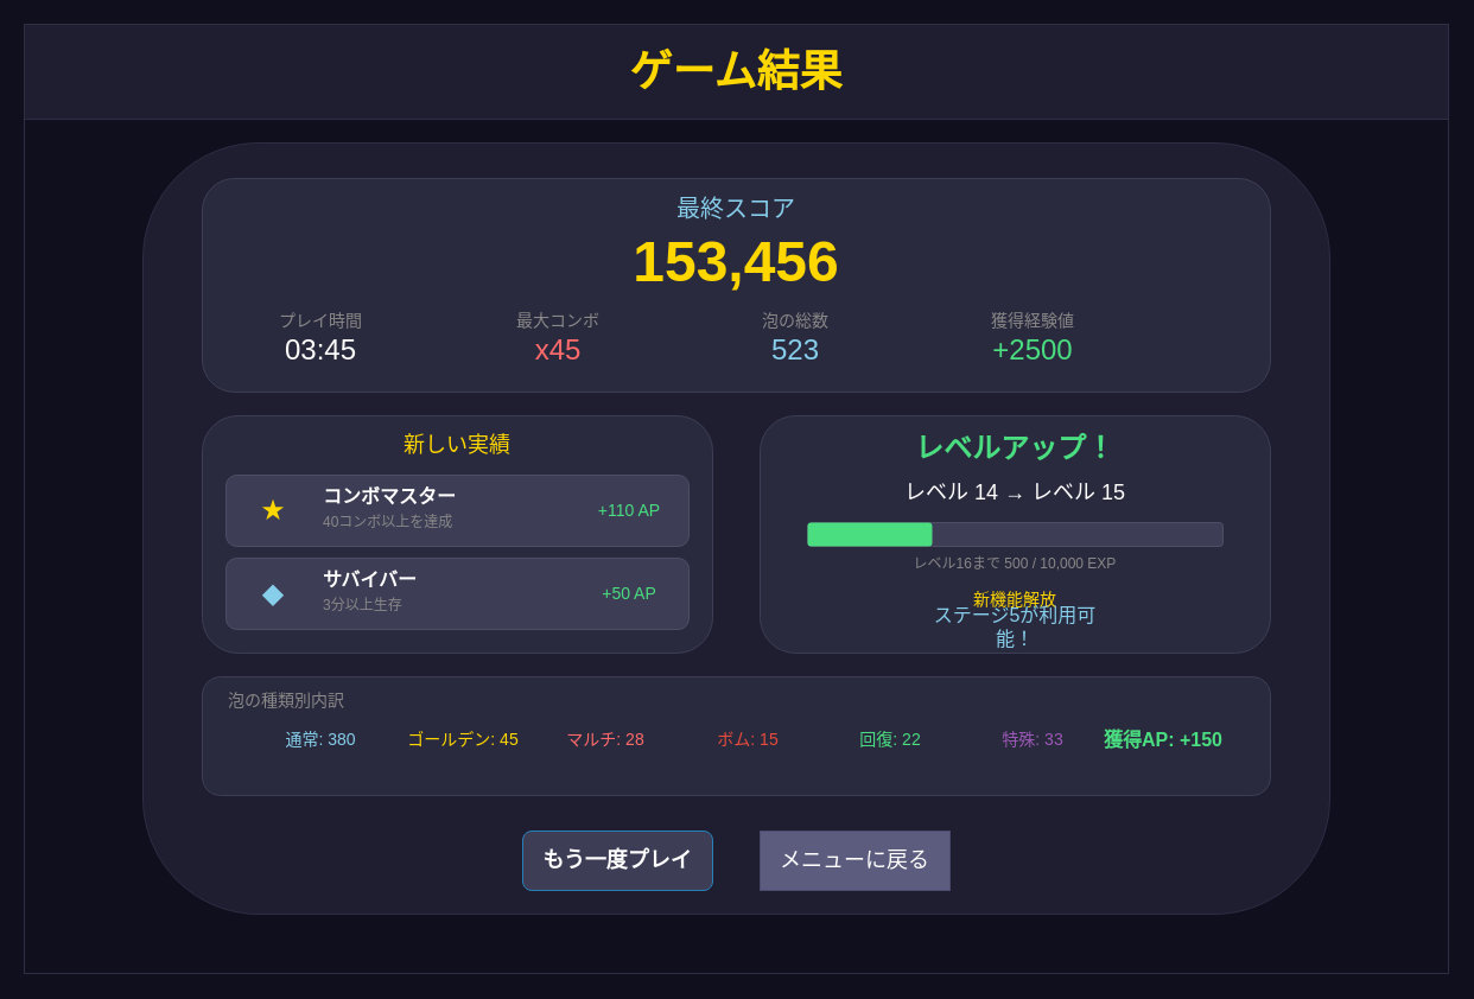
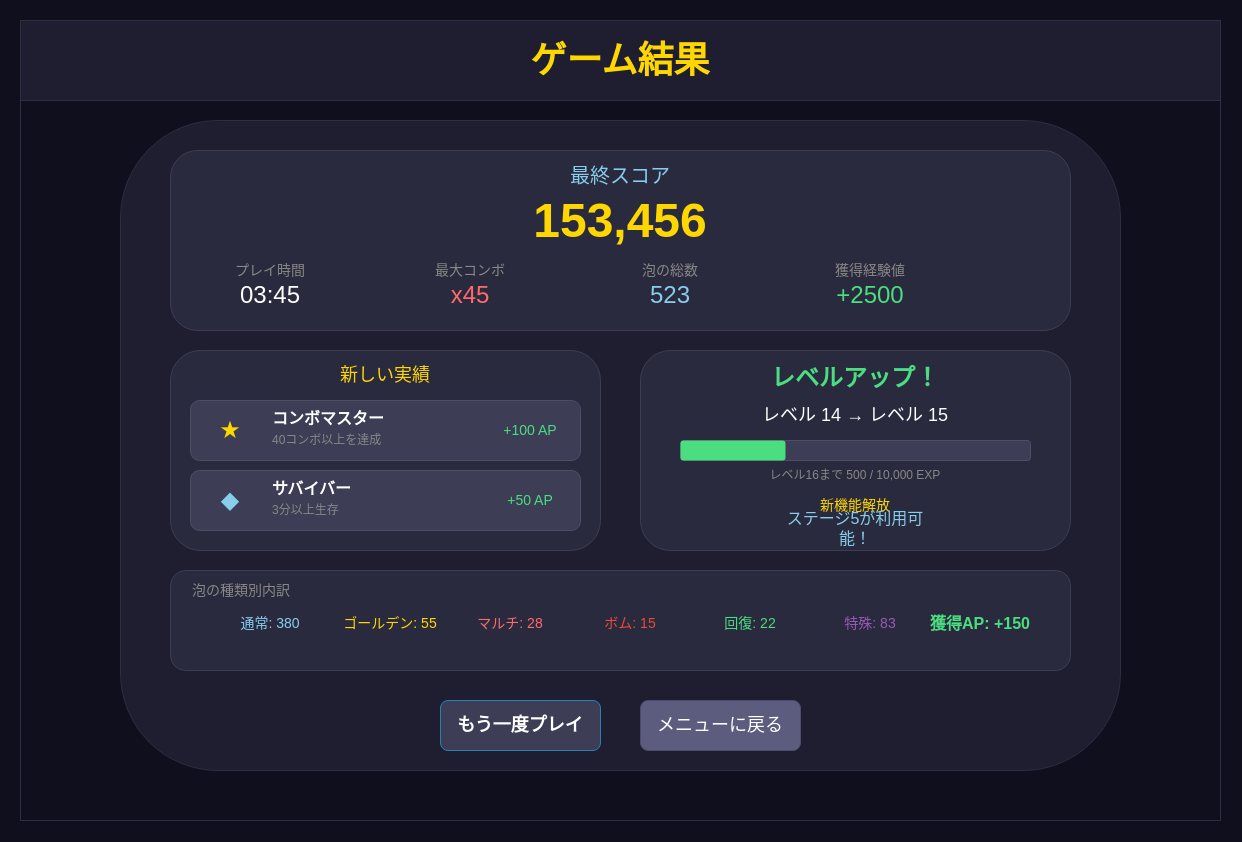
  <mxCell id="0" />
  <mxCell id="1" parent="0" />
  <mxCell id="2" value="" style="rounded=0;whiteSpace=wrap;html=1;fillColor=#0f0f1e;strokeColor=#2d2d44;" vertex="1" parent="1"><mxGeometry x="20" y="20" width="1200" height="800" as="geometry" /></mxCell>
  <mxCell id="3" value="" style="rounded=0;whiteSpace=wrap;html=1;fillColor=#1e1e30;strokeColor=#2d2d44;" vertex="1" parent="1"><mxGeometry x="20" y="20" width="1200" height="80" as="geometry" /></mxCell>
  <mxCell id="4" value="ゲーム結果" style="text;html=1;strokeColor=none;fillColor=none;align=center;verticalAlign=middle;whiteSpace=wrap;rounded=0;fontSize=36;fontColor=#ffd700;fontStyle=1;" vertex="1" parent="1"><mxGeometry x="470" y="40" width="300" height="40" as="geometry" /></mxCell>
  <mxCell id="5" value="" style="rounded=1;whiteSpace=wrap;html=1;fillColor=#1e1e30;strokeColor=#2d2d44;" vertex="1" parent="1"><mxGeometry x="120" y="120" width="1000" height="650" as="geometry" /></mxCell>
  <mxCell id="6" value="" style="rounded=1;whiteSpace=wrap;html=1;fillColor=#2a2a3e;strokeColor=#3d3d55;" vertex="1" parent="1"><mxGeometry x="170" y="150" width="900" height="180" as="geometry" /></mxCell>
  <mxCell id="7" value="最終スコア" style="text;html=1;strokeColor=none;fillColor=none;align=center;verticalAlign=middle;whiteSpace=wrap;rounded=0;fontSize=20;fontColor=#87ceeb;" vertex="1" parent="1"><mxGeometry x="520" y="160" width="200" height="30" as="geometry" /></mxCell>
  <mxCell id="8" value="153,456" style="text;html=1;strokeColor=none;fillColor=none;align=center;verticalAlign=middle;whiteSpace=wrap;rounded=0;fontSize=48;fontColor=#ffd700;fontStyle=1;" vertex="1" parent="1"><mxGeometry x="470" y="190" width="300" height="60" as="geometry" /></mxCell>
  <mxCell id="9" value="プレイ時間" style="text;html=1;strokeColor=none;fillColor=none;align=center;verticalAlign=middle;whiteSpace=wrap;rounded=0;fontSize=14;fontColor=#888888;" vertex="1" parent="1"><mxGeometry x="220" y="260" width="100" height="20" as="geometry" /></mxCell>
  <mxCell id="10" value="03:45" style="text;html=1;strokeColor=none;fillColor=none;align=center;verticalAlign=middle;whiteSpace=wrap;rounded=0;fontSize=24;fontColor=#ffffff;" vertex="1" parent="1"><mxGeometry x="220" y="280" width="100" height="30" as="geometry" /></mxCell>
  <mxCell id="11" value="最大コンボ" style="text;html=1;strokeColor=none;fillColor=none;align=center;verticalAlign=middle;whiteSpace=wrap;rounded=0;fontSize=14;fontColor=#888888;" vertex="1" parent="1"><mxGeometry x="420" y="260" width="100" height="20" as="geometry" /></mxCell>
  <mxCell id="12" value="x45" style="text;html=1;strokeColor=none;fillColor=none;align=center;verticalAlign=middle;whiteSpace=wrap;rounded=0;fontSize=24;fontColor=#ff6b6b;" vertex="1" parent="1"><mxGeometry x="420" y="280" width="100" height="30" as="geometry" /></mxCell>
  <mxCell id="13" value="泡の総数" style="text;html=1;strokeColor=none;fillColor=none;align=center;verticalAlign=middle;whiteSpace=wrap;rounded=0;fontSize=14;fontColor=#888888;" vertex="1" parent="1"><mxGeometry x="620" y="260" width="100" height="20" as="geometry" /></mxCell>
  <mxCell id="14" value="523" style="text;html=1;strokeColor=none;fillColor=none;align=center;verticalAlign=middle;whiteSpace=wrap;rounded=0;fontSize=24;fontColor=#87ceeb;" vertex="1" parent="1"><mxGeometry x="620" y="280" width="100" height="30" as="geometry" /></mxCell>
  <mxCell id="15" value="獲得経験値" style="text;html=1;strokeColor=none;fillColor=none;align=center;verticalAlign=middle;whiteSpace=wrap;rounded=0;fontSize=14;fontColor=#888888;" vertex="1" parent="1"><mxGeometry x="820" y="260" width="100" height="20" as="geometry" /></mxCell>
  <mxCell id="16" value="+2500" style="text;html=1;strokeColor=none;fillColor=none;align=center;verticalAlign=middle;whiteSpace=wrap;rounded=0;fontSize=24;fontColor=#4ade80;" vertex="1" parent="1"><mxGeometry x="820" y="280" width="100" height="30" as="geometry" /></mxCell>
  <mxCell id="17" value="" style="rounded=1;whiteSpace=wrap;html=1;fillColor=#2a2a3e;strokeColor=#3d3d55;" vertex="1" parent="1"><mxGeometry x="170" y="350" width="430" height="200" as="geometry" /></mxCell>
  <mxCell id="18" value="新しい実績" style="text;html=1;strokeColor=none;fillColor=none;align=center;verticalAlign=middle;whiteSpace=wrap;rounded=0;fontSize=18;fontColor=#ffd700;" vertex="1" parent="1"><mxGeometry x="285" y="360" width="200" height="30" as="geometry" /></mxCell>
  <mxCell id="19" value="" style="rounded=1;whiteSpace=wrap;html=1;fillColor=#3d3d55;strokeColor=#4d4d66;" vertex="1" parent="1"><mxGeometry x="190" y="400" width="390" height="60" as="geometry" /></mxCell>
  <mxCell id="20" value="★" style="text;html=1;strokeColor=none;fillColor=none;align=center;verticalAlign=middle;whiteSpace=wrap;rounded=0;fontSize=24;fontColor=#ffd700;" vertex="1" parent="1"><mxGeometry x="200" y="415" width="60" height="30" as="geometry" /></mxCell>
  <mxCell id="21" value="コンボマスター" style="text;html=1;strokeColor=none;fillColor=none;align=left;verticalAlign=middle;whiteSpace=wrap;rounded=0;fontSize=16;fontColor=#ffffff;fontStyle=1;" vertex="1" parent="1"><mxGeometry x="270" y="405" width="150" height="25" as="geometry" /></mxCell>
  <mxCell id="22" value="40コンボ以上を達成" style="text;html=1;strokeColor=none;fillColor=none;align=left;verticalAlign=middle;whiteSpace=wrap;rounded=0;fontSize=12;fontColor=#888888;" vertex="1" parent="1"><mxGeometry x="270" y="430" width="200" height="20" as="geometry" /></mxCell>
- <mxCell id="23" value="+110 AP" style="text;html=1;strokeColor=none;fillColor=none;align=center;verticalAlign=middle;whiteSpace=wrap;rounded=0;fontSize=14;fontColor=#4ade80;" vertex="1" parent="1"><mxGeometry x="490" y="415" width="80" height="30" as="geometry" /></mxCell>
+ <mxCell id="23" value="+100 AP" style="text;html=1;strokeColor=none;fillColor=none;align=center;verticalAlign=middle;whiteSpace=wrap;rounded=0;fontSize=14;fontColor=#4ade80;" vertex="1" parent="1"><mxGeometry x="490" y="415" width="80" height="30" as="geometry" /></mxCell>
  <mxCell id="24" value="" style="rounded=1;whiteSpace=wrap;html=1;fillColor=#3d3d55;strokeColor=#4d4d66;" vertex="1" parent="1"><mxGeometry x="190" y="470" width="390" height="60" as="geometry" /></mxCell>
  <mxCell id="25" value="◆" style="text;html=1;strokeColor=none;fillColor=none;align=center;verticalAlign=middle;whiteSpace=wrap;rounded=0;fontSize=24;fontColor=#87ceeb;" vertex="1" parent="1"><mxGeometry x="200" y="485" width="60" height="30" as="geometry" /></mxCell>
  <mxCell id="26" value="サバイバー" style="text;html=1;strokeColor=none;fillColor=none;align=left;verticalAlign=middle;whiteSpace=wrap;rounded=0;fontSize=16;fontColor=#ffffff;fontStyle=1;" vertex="1" parent="1"><mxGeometry x="270" y="475" width="150" height="25" as="geometry" /></mxCell>
  <mxCell id="27" value="3分以上生存" style="text;html=1;strokeColor=none;fillColor=none;align=left;verticalAlign=middle;whiteSpace=wrap;rounded=0;fontSize=12;fontColor=#888888;" vertex="1" parent="1"><mxGeometry x="270" y="500" width="200" height="20" as="geometry" /></mxCell>
  <mxCell id="28" value="+50 AP" style="text;html=1;strokeColor=none;fillColor=none;align=center;verticalAlign=middle;whiteSpace=wrap;rounded=0;fontSize=14;fontColor=#4ade80;" vertex="1" parent="1"><mxGeometry x="490" y="485" width="80" height="30" as="geometry" /></mxCell>
  <mxCell id="29" value="" style="rounded=1;whiteSpace=wrap;html=1;fillColor=#2a2a3e;strokeColor=#3d3d55;" vertex="1" parent="1"><mxGeometry x="640" y="350" width="430" height="200" as="geometry" /></mxCell>
  <mxCell id="30" value="レベルアップ！" style="text;html=1;strokeColor=none;fillColor=none;align=center;verticalAlign=middle;whiteSpace=wrap;rounded=0;fontSize=24;fontColor=#4ade80;fontStyle=1;" vertex="1" parent="1"><mxGeometry x="755" y="360" width="200" height="35" as="geometry" /></mxCell>
  <mxCell id="31" value="レベル 14 → レベル 15" style="text;html=1;strokeColor=none;fillColor=none;align=center;verticalAlign=middle;whiteSpace=wrap;rounded=0;fontSize=18;fontColor=#ffffff;" vertex="1" parent="1"><mxGeometry x="755" y="400" width="200" height="30" as="geometry" /></mxCell>
  <mxCell id="32" value="" style="rounded=1;whiteSpace=wrap;html=1;fillColor=#3d3d55;strokeColor=#4d4d66;" vertex="1" parent="1"><mxGeometry x="680" y="440" width="350" height="20" as="geometry" /></mxCell>
  <mxCell id="33" value="" style="rounded=1;whiteSpace=wrap;html=1;fillColor=#4ade80;strokeColor=none;" vertex="1" parent="1"><mxGeometry x="680" y="440" width="105" height="20" as="geometry" /></mxCell>
  <mxCell id="34" value="レベル16まで 500 / 10,000 EXP" style="text;html=1;strokeColor=none;fillColor=none;align=center;verticalAlign=middle;whiteSpace=wrap;rounded=0;fontSize=12;fontColor=#888888;" vertex="1" parent="1"><mxGeometry x="755" y="465" width="200" height="20" as="geometry" /></mxCell>
  <mxCell id="35" value="新機能解放" style="text;html=1;strokeColor=none;fillColor=none;align=center;verticalAlign=middle;whiteSpace=wrap;rounded=0;fontSize=14;fontColor=#ffd700;" vertex="1" parent="1"><mxGeometry x="805" y="495" width="100" height="20" as="geometry" /></mxCell>
  <mxCell id="36" value="ステージ5が利用可能！" style="text;html=1;strokeColor=none;fillColor=none;align=center;verticalAlign=middle;whiteSpace=wrap;rounded=0;fontSize=16;fontColor=#87ceeb;" vertex="1" parent="1"><mxGeometry x="780" y="515" width="150" height="25" as="geometry" /></mxCell>
  <mxCell id="37" value="" style="rounded=1;whiteSpace=wrap;html=1;fillColor=#2a2a3e;strokeColor=#3d3d55;" vertex="1" parent="1"><mxGeometry x="170" y="570" width="900" height="100" as="geometry" /></mxCell>
  <mxCell id="38" value="泡の種類別内訳" style="text;html=1;strokeColor=none;fillColor=none;align=left;verticalAlign=middle;whiteSpace=wrap;rounded=0;fontSize=14;fontColor=#888888;" vertex="1" parent="1"><mxGeometry x="190" y="580" width="150" height="20" as="geometry" /></mxCell>
  <mxCell id="39" value="通常: 380" style="text;html=1;strokeColor=none;fillColor=none;align=center;verticalAlign=middle;whiteSpace=wrap;rounded=0;fontSize=14;fontColor=#87ceeb;" vertex="1" parent="1"><mxGeometry x="220" y="610" width="100" height="25" as="geometry" /></mxCell>
- <mxCell id="40" value="ゴールデン: 45" style="text;html=1;strokeColor=none;fillColor=none;align=center;verticalAlign=middle;whiteSpace=wrap;rounded=0;fontSize=14;fontColor=#ffd700;" vertex="1" parent="1"><mxGeometry x="340" y="610" width="100" height="25" as="geometry" /></mxCell>
+ <mxCell id="40" value="ゴールデン: 55" style="text;html=1;strokeColor=none;fillColor=none;align=center;verticalAlign=middle;whiteSpace=wrap;rounded=0;fontSize=14;fontColor=#ffd700;" vertex="1" parent="1"><mxGeometry x="340" y="610" width="100" height="25" as="geometry" /></mxCell>
  <mxCell id="41" value="マルチ: 28" style="text;html=1;strokeColor=none;fillColor=none;align=center;verticalAlign=middle;whiteSpace=wrap;rounded=0;fontSize=14;fontColor=#ff6b6b;" vertex="1" parent="1"><mxGeometry x="460" y="610" width="100" height="25" as="geometry" /></mxCell>
  <mxCell id="42" value="ボム: 15" style="text;html=1;strokeColor=none;fillColor=none;align=center;verticalAlign=middle;whiteSpace=wrap;rounded=0;fontSize=14;fontColor=#e74c3c;" vertex="1" parent="1"><mxGeometry x="580" y="610" width="100" height="25" as="geometry" /></mxCell>
  <mxCell id="43" value="回復: 22" style="text;html=1;strokeColor=none;fillColor=none;align=center;verticalAlign=middle;whiteSpace=wrap;rounded=0;fontSize=14;fontColor=#4ade80;" vertex="1" parent="1"><mxGeometry x="700" y="610" width="100" height="25" as="geometry" /></mxCell>
- <mxCell id="44" value="特殊: 33" style="text;html=1;strokeColor=none;fillColor=none;align=center;verticalAlign=middle;whiteSpace=wrap;rounded=0;fontSize=14;fontColor=#9b59b6;" vertex="1" parent="1"><mxGeometry x="820" y="610" width="100" height="25" as="geometry" /></mxCell>
+ <mxCell id="44" value="特殊: 83" style="text;html=1;strokeColor=none;fillColor=none;align=center;verticalAlign=middle;whiteSpace=wrap;rounded=0;fontSize=14;fontColor=#9b59b6;" vertex="1" parent="1"><mxGeometry x="820" y="610" width="100" height="25" as="geometry" /></mxCell>
  <mxCell id="45" value="獲得AP: +150" style="text;html=1;strokeColor=none;fillColor=none;align=center;verticalAlign=middle;whiteSpace=wrap;rounded=0;fontSize=16;fontColor=#4ade80;fontStyle=1;" vertex="1" parent="1"><mxGeometry x="920" y="610" width="120" height="25" as="geometry" /></mxCell>
  <mxCell id="46" value="もう一度プレイ" style="rounded=1;whiteSpace=wrap;html=1;fillColor=#3d3d55;strokeColor=#2980b9;fontSize=18;fontColor=#ffffff;fontStyle=1;" vertex="1" parent="1"><mxGeometry x="440" y="700" width="160" height="50" as="geometry" /></mxCell>
- <mxCell id="47" value="メニューに戻る" style="whiteSpace=wrap;html=1;fillColor=#5c5c7e;strokeColor=#4c4c6e;fontSize=18;fontColor=#ffffff;rounded=0;" vertex="1" parent="1"><mxGeometry x="640" y="700" width="160" height="50" as="geometry" /></mxCell>
+ <mxCell id="47" value="メニューに戻る" style="rounded=1;whiteSpace=wrap;html=1;fillColor=#5c5c7e;strokeColor=#4c4c6e;fontSize=18;fontColor=#ffffff;" vertex="1" parent="1"><mxGeometry x="640" y="700" width="160" height="50" as="geometry" /></mxCell>
